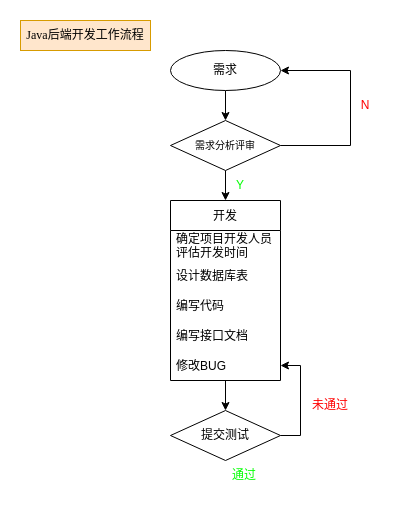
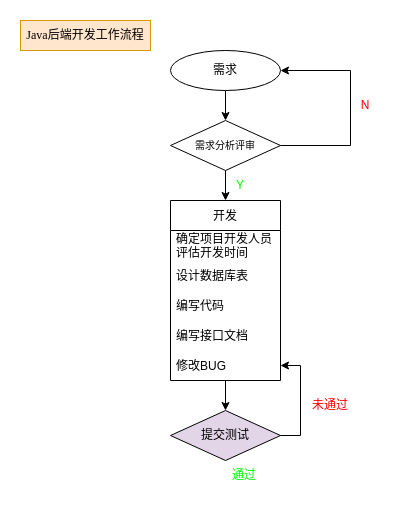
  <mxCell id="0" />
  <mxCell id="1" parent="0" />
  <mxCell id="2" style="edgeStyle=orthogonalEdgeStyle;rounded=0;orthogonalLoop=1;jettySize=auto;html=1;exitX=0.5;exitY=1;exitDx=0;exitDy=0;" parent="1" source="3" target="7" edge="1"><mxGeometry relative="1" as="geometry" /></mxCell>
  <mxCell id="3" value="&lt;p class=&quot;MsoNormal&quot; align=&quot;center&quot;&gt;&lt;font style=&quot;font-size: 12px&quot;&gt;需求&lt;/font&gt;&lt;span style=&quot;font-family: &amp;#34;calibri&amp;#34; ; font-size: 10.5pt&quot;&gt;&lt;/span&gt;&lt;/p&gt;" style="ellipse;whiteSpace=wrap;html=1;" parent="1" vertex="1"><mxGeometry x="170" y="50" width="110" height="40" as="geometry" /></mxCell>
  <mxCell id="4" value="&lt;p class=&quot;MsoNormal&quot;&gt;&lt;span style=&quot;font-size: 9.0pt&quot;&gt;&lt;font face=&quot;Calibri&quot;&gt;Java&lt;/font&gt;&lt;font face=&quot;宋体&quot;&gt;后端开发工作流程&lt;/font&gt;&lt;/span&gt;&lt;span style=&quot;font-size: 9.0pt&quot;&gt;&lt;/span&gt;&lt;/p&gt;" style="text;html=1;strokeColor=#d79b00;fillColor=#ffe6cc;align=center;verticalAlign=middle;whiteSpace=wrap;rounded=0;" parent="1" vertex="1"><mxGeometry x="20" y="20" width="130" height="30" as="geometry" /></mxCell>
  <mxCell id="5" style="edgeStyle=orthogonalEdgeStyle;rounded=0;orthogonalLoop=1;jettySize=auto;html=1;exitX=1;exitY=0.5;exitDx=0;exitDy=0;entryX=1;entryY=0.5;entryDx=0;entryDy=0;" parent="1" source="7" target="3" edge="1"><mxGeometry relative="1" as="geometry"><Array as="points"><mxPoint x="350" y="145" /><mxPoint x="350" y="70" /></Array></mxGeometry></mxCell>
  <mxCell id="6" style="edgeStyle=orthogonalEdgeStyle;rounded=0;orthogonalLoop=1;jettySize=auto;html=1;exitX=0.5;exitY=1;exitDx=0;exitDy=0;entryX=0.5;entryY=0;entryDx=0;entryDy=0;fontSize=12;fontColor=#000000;" parent="1" source="7" target="11" edge="1"><mxGeometry relative="1" as="geometry" /></mxCell>
  <mxCell id="7" value="&lt;p class=&quot;MsoNormal&quot; style=&quot;text-align: left&quot;&gt;&lt;span style=&quot;font-size: 7.5pt&quot;&gt;&lt;font face=&quot;宋体&quot;&gt;&amp;nbsp; &amp;nbsp; &amp;nbsp;&amp;nbsp;&lt;/font&gt;&lt;/span&gt;&lt;/p&gt;&lt;span style=&quot;font-size: 10px ; text-align: left&quot;&gt;需求分析评审&lt;/span&gt;&lt;p class=&quot;MsoNormal&quot; style=&quot;text-align: left&quot;&gt;&lt;span style=&quot;font-size: 7.5pt&quot;&gt;&lt;font face=&quot;宋体&quot;&gt;&amp;nbsp; &amp;nbsp;&lt;/font&gt;&lt;/span&gt;&lt;span style=&quot;font-size: 7.5pt&quot;&gt;&amp;nbsp; &amp;nbsp; &amp;nbsp; &amp;nbsp; &amp;nbsp; &amp;nbsp; &amp;nbsp; &amp;nbsp; &amp;nbsp; &amp;nbsp; &amp;nbsp;&lt;/span&gt;&lt;/p&gt;&lt;p class=&quot;MsoNormal&quot; style=&quot;text-align: left&quot;&gt;&lt;span style=&quot;font-family: &amp;#34;calibri&amp;#34; ; font-size: 7.5pt&quot;&gt;&lt;/span&gt;&lt;/p&gt;" style="rhombus;whiteSpace=wrap;html=1;" parent="1" vertex="1"><mxGeometry x="170" y="120" width="110" height="50" as="geometry" /></mxCell>
  <mxCell id="8" value="N" style="text;html=1;strokeColor=none;fillColor=none;align=center;verticalAlign=middle;whiteSpace=wrap;rounded=0;fontColor=#FF0000;" parent="1" vertex="1"><mxGeometry x="350" y="90" width="30" height="30" as="geometry" /></mxCell>
  <mxCell id="9" style="edgeStyle=orthogonalEdgeStyle;rounded=0;orthogonalLoop=1;jettySize=auto;html=1;exitX=1;exitY=0.5;exitDx=0;exitDy=0;entryX=1;entryY=0.5;entryDx=0;entryDy=0;fontSize=12;fontColor=#00FF00;" parent="1" source="10" target="16" edge="1"><mxGeometry relative="1" as="geometry" /></mxCell>
- <mxCell id="10" value="提交测试" style="rhombus;whiteSpace=wrap;html=1;fontColor=#000000;" parent="1" vertex="1"><mxGeometry x="170" y="410" width="110" height="50" as="geometry" /></mxCell>
+ <mxCell id="10" value="提交测试" style="rhombus;whiteSpace=wrap;html=1;fontColor=#000000;fillColor=#e1d5e7;" parent="1" vertex="1"><mxGeometry x="170" y="410" width="110" height="50" as="geometry" /></mxCell>
  <mxCell id="11" value="开发" style="swimlane;fontStyle=0;childLayout=stackLayout;horizontal=1;startSize=30;horizontalStack=0;resizeParent=1;resizeParentMax=0;resizeLast=0;collapsible=1;marginBottom=0;fontColor=#000000;" parent="1" vertex="1"><mxGeometry x="170" y="200" width="110" height="180" as="geometry" /></mxCell>
  <mxCell id="12" value="确定项目开发人员&#10;评估开发时间" style="text;strokeColor=none;fillColor=none;align=left;verticalAlign=middle;spacingLeft=4;spacingRight=4;overflow=hidden;points=[[0,0.5],[1,0.5]];portConstraint=eastwest;rotatable=0;fontColor=#000000;" parent="11" vertex="1"><mxGeometry y="30" width="110" height="30" as="geometry" /></mxCell>
  <mxCell id="13" value="设计数据库表" style="text;strokeColor=none;fillColor=none;align=left;verticalAlign=middle;spacingLeft=4;spacingRight=4;overflow=hidden;points=[[0,0.5],[1,0.5]];portConstraint=eastwest;rotatable=0;fontColor=#000000;" parent="11" vertex="1"><mxGeometry y="60" width="110" height="30" as="geometry" /></mxCell>
  <mxCell id="14" value="编写代码" style="text;strokeColor=none;fillColor=none;align=left;verticalAlign=middle;spacingLeft=4;spacingRight=4;overflow=hidden;points=[[0,0.5],[1,0.5]];portConstraint=eastwest;rotatable=0;fontColor=#000000;" parent="11" vertex="1"><mxGeometry y="90" width="110" height="30" as="geometry" /></mxCell>
  <mxCell id="15" value="编写接口文档" style="text;strokeColor=none;fillColor=none;align=left;verticalAlign=middle;spacingLeft=4;spacingRight=4;overflow=hidden;points=[[0,0.5],[1,0.5]];portConstraint=eastwest;rotatable=0;fontColor=#000000;" parent="11" vertex="1"><mxGeometry y="120" width="110" height="30" as="geometry" /></mxCell>
  <mxCell id="16" value="修改BUG" style="text;strokeColor=none;fillColor=none;align=left;verticalAlign=middle;spacingLeft=4;spacingRight=4;overflow=hidden;points=[[0,0.5],[1,0.5]];portConstraint=eastwest;rotatable=0;fontColor=#000000;" parent="11" vertex="1"><mxGeometry y="150" width="110" height="30" as="geometry" /></mxCell>
  <mxCell id="17" value="Y" style="text;html=1;strokeColor=none;fillColor=none;align=center;verticalAlign=middle;whiteSpace=wrap;rounded=0;fontSize=12;fontColor=#00FF00;" parent="1" vertex="1"><mxGeometry x="210" y="170" width="60" height="30" as="geometry" /></mxCell>
  <mxCell id="18" value="未通过" style="text;html=1;strokeColor=none;fillColor=none;align=center;verticalAlign=middle;whiteSpace=wrap;rounded=0;fontSize=12;fontColor=#FF0000;" parent="1" vertex="1"><mxGeometry x="300" y="390" width="60" height="30" as="geometry" /></mxCell>
  <mxCell id="19" value="通过" style="text;html=1;strokeColor=none;fillColor=none;align=center;verticalAlign=middle;whiteSpace=wrap;rounded=0;fontSize=12;fontColor=#00FF00;labelBackgroundColor=default;" parent="1" vertex="1"><mxGeometry x="214" y="460" width="60" height="30" as="geometry" /></mxCell>
  <mxCell id="20" value="" style="endArrow=classic;html=1;rounded=0;fontSize=12;fontColor=#00FF00;entryX=0.5;entryY=0;entryDx=0;entryDy=0;" parent="1" target="10" edge="1"><mxGeometry width="50" height="50" relative="1" as="geometry"><mxPoint x="225" y="380" as="sourcePoint" /><mxPoint x="224.58" y="360" as="targetPoint" /></mxGeometry></mxCell>
